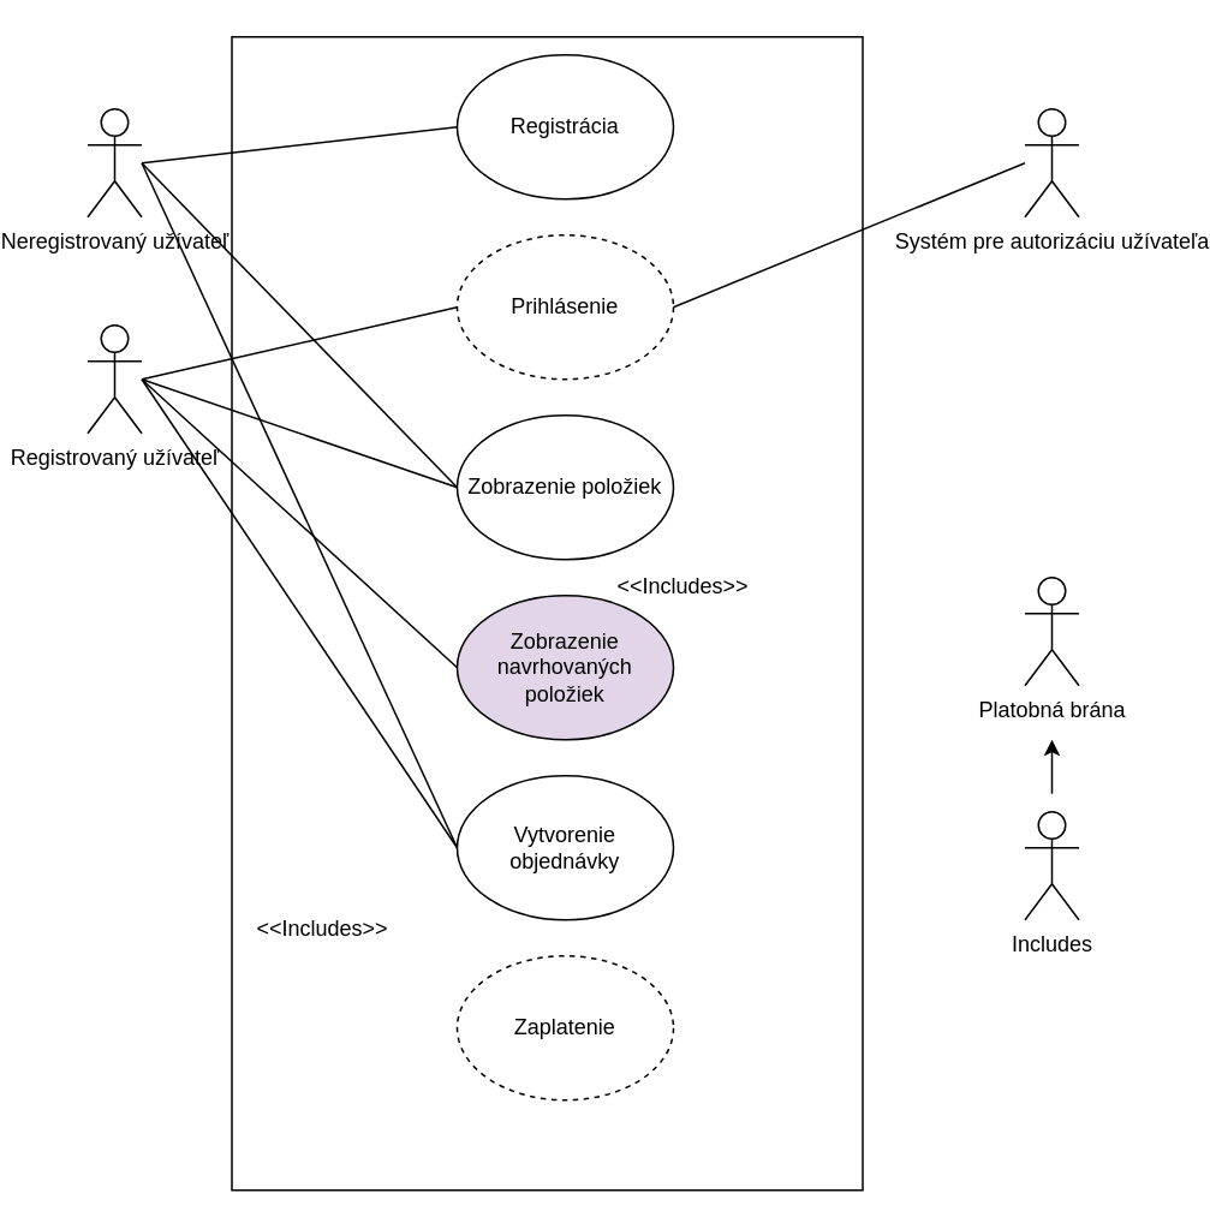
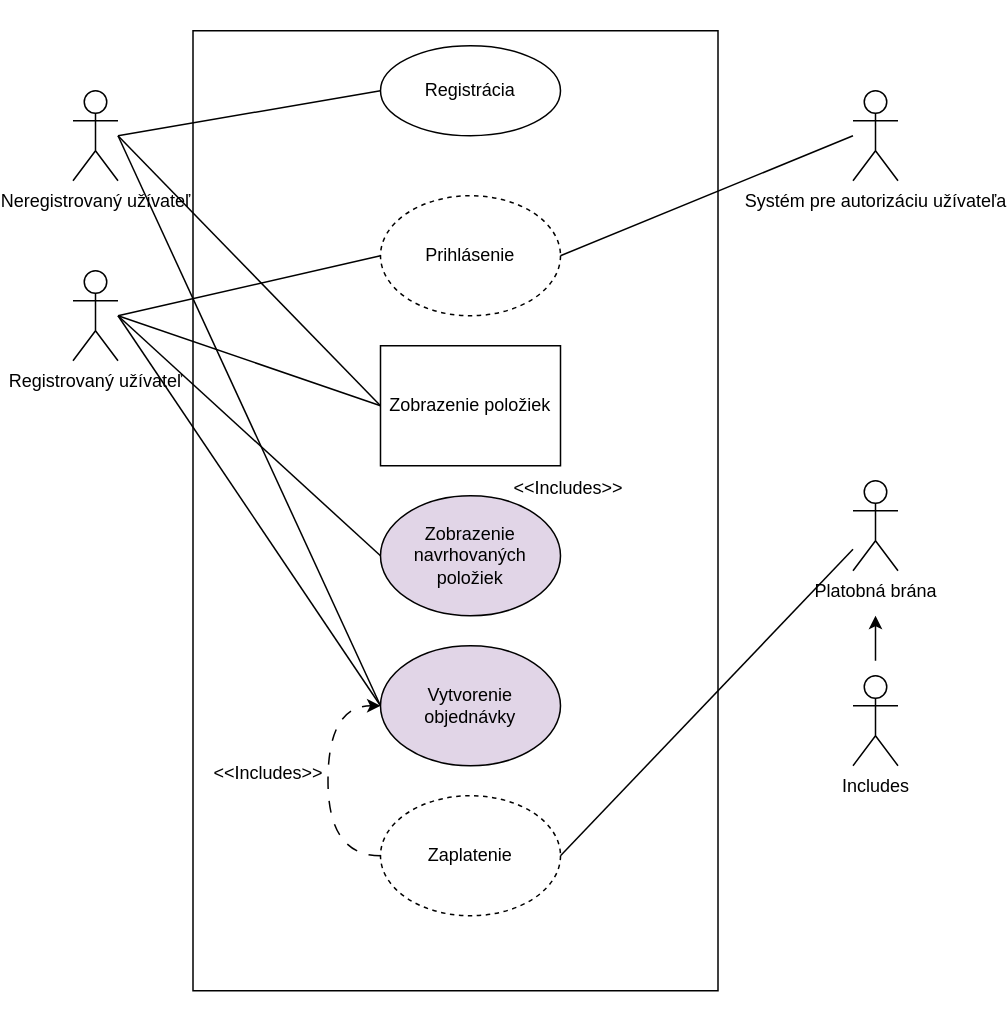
  <mxCell id="0" />
  <mxCell id="1" parent="0" />
  <mxCell id="2" value="Neregistrovaný užívateľ" style="shape=umlActor;verticalLabelPosition=bottom;verticalAlign=top;html=1;outlineConnect=0;" parent="1" vertex="1"><mxGeometry x="20" y="60" width="30" height="60" as="geometry" /></mxCell>
  <mxCell id="3" value="Registrovaný užívateľ" style="shape=umlActor;verticalLabelPosition=bottom;verticalAlign=top;html=1;outlineConnect=0;" parent="1" vertex="1"><mxGeometry x="20" y="180" width="30" height="60" as="geometry" /></mxCell>
  <mxCell id="4" value="Systém pre autorizáciu užívateľa" style="shape=umlActor;verticalLabelPosition=bottom;verticalAlign=top;html=1;outlineConnect=0;" parent="1" vertex="1"><mxGeometry x="540" y="60" width="30" height="60" as="geometry" /></mxCell>
  <mxCell id="5" value="Platobná brána" style="shape=umlActor;verticalLabelPosition=bottom;verticalAlign=top;html=1;outlineConnect=0;" parent="1" vertex="1"><mxGeometry x="540" y="320" width="30" height="60" as="geometry" /></mxCell>
  <mxCell id="6" value="" style="edgeStyle=orthogonalEdgeStyle;rounded=0;orthogonalLoop=1;jettySize=auto;html=1;" edge="1" parent="1"><mxGeometry relative="1" as="geometry"><mxPoint x="555" y="440" as="sourcePoint" /><mxPoint x="555" y="410" as="targetPoint" /><Array as="points"><mxPoint x="555" y="420" /><mxPoint x="555" y="420" /></Array></mxGeometry></mxCell>
  <mxCell id="7" value="Includes" style="shape=umlActor;verticalLabelPosition=bottom;verticalAlign=top;html=1;outlineConnect=0;" parent="1" vertex="1"><mxGeometry x="540" y="450" width="30" height="60" as="geometry" /></mxCell>
  <mxCell id="8" value="" style="rounded=0;whiteSpace=wrap;html=1;" parent="1" vertex="1"><mxGeometry x="100" y="20" width="350" height="640" as="geometry" /></mxCell>
+ <mxCell id="9" value="" style="edgeStyle=orthogonalEdgeStyle;rounded=0;orthogonalLoop=1;jettySize=auto;html=1;dashed=1;dashPattern=8 8;curved=1;" edge="1" parent="1" source="10" target="11"><mxGeometry relative="1" as="geometry"><Array as="points"><mxPoint x="190" y="570" /><mxPoint x="190" y="470" /></Array></mxGeometry></mxCell>
  <mxCell id="10" value="Zaplatenie" style="ellipse;whiteSpace=wrap;html=1;dashed=1;" parent="1" vertex="1"><mxGeometry x="225" y="530" width="120" height="80" as="geometry" /></mxCell>
- <mxCell id="11" value="Vytvorenie objednávky" style="ellipse;whiteSpace=wrap;html=1;" parent="1" vertex="1"><mxGeometry x="225" y="430" width="120" height="80" as="geometry" /></mxCell>
+ <mxCell id="11" value="Vytvorenie objednávky" style="ellipse;whiteSpace=wrap;html=1;fillColor=#e1d5e7;" parent="1" vertex="1"><mxGeometry x="225" y="430" width="120" height="80" as="geometry" /></mxCell>
  <mxCell id="12" value="Zobrazenie navrhovaných položiek" style="ellipse;whiteSpace=wrap;html=1;fillColor=#e1d5e7;" parent="1" vertex="1"><mxGeometry x="225" y="330" width="120" height="80" as="geometry" /></mxCell>
- <mxCell id="13" value="Registrácia" style="ellipse;whiteSpace=wrap;html=1;" parent="1" vertex="1"><mxGeometry x="225" y="30" width="120" height="80" as="geometry" /></mxCell>
- <mxCell id="14" value="Zobrazenie položiek" style="ellipse;whiteSpace=wrap;html=1;" parent="1" vertex="1"><mxGeometry x="225" y="230" width="120" height="80" as="geometry" /></mxCell>
+ <mxCell id="13" value="Registrácia" style="ellipse;whiteSpace=wrap;html=1;" parent="1" vertex="1"><mxGeometry x="225" y="30" width="120" height="60" as="geometry" /></mxCell>
+ <mxCell id="14" value="Zobrazenie položiek" style="whiteSpace=wrap;html=1;rounded=0;" parent="1" vertex="1"><mxGeometry x="225" y="230" width="120" height="80" as="geometry" /></mxCell>
  <mxCell id="15" value="" style="endArrow=none;html=1;rounded=0;entryX=0;entryY=0.5;entryDx=0;entryDy=0;" parent="1" target="13" edge="1"><mxGeometry width="50" height="50" relative="1" as="geometry"><mxPoint x="50" y="90" as="sourcePoint" /><mxPoint x="160" y="60" as="targetPoint" /></mxGeometry></mxCell>
  <mxCell id="16" value="" style="endArrow=none;html=1;rounded=0;entryX=0;entryY=0.5;entryDx=0;entryDy=0;" parent="1" target="14" edge="1"><mxGeometry width="50" height="50" relative="1" as="geometry"><mxPoint x="50" y="90" as="sourcePoint" /><mxPoint x="330" y="220" as="targetPoint" /></mxGeometry></mxCell>
  <mxCell id="17" value="" style="endArrow=none;html=1;rounded=0;entryX=0;entryY=0.5;entryDx=0;entryDy=0;" parent="1" target="12" edge="1"><mxGeometry width="50" height="50" relative="1" as="geometry"><mxPoint x="50" y="210" as="sourcePoint" /><mxPoint x="330" y="220" as="targetPoint" /></mxGeometry></mxCell>
  <mxCell id="18" value="" style="endArrow=none;html=1;rounded=0;entryX=0;entryY=0.5;entryDx=0;entryDy=0;" parent="1" target="14" edge="1"><mxGeometry width="50" height="50" relative="1" as="geometry"><mxPoint x="50" y="210" as="sourcePoint" /><mxPoint x="330" y="220" as="targetPoint" /></mxGeometry></mxCell>
  <mxCell id="19" value="" style="endArrow=none;html=1;rounded=0;exitX=0;exitY=0.5;exitDx=0;exitDy=0;" edge="1" parent="1" source="11"><mxGeometry width="50" height="50" relative="1" as="geometry"><mxPoint x="330" y="270" as="sourcePoint" /><mxPoint x="50" y="210" as="targetPoint" /></mxGeometry></mxCell>
  <mxCell id="20" value="" style="endArrow=none;html=1;rounded=0;exitX=0;exitY=0.5;exitDx=0;exitDy=0;" edge="1" parent="1" source="11"><mxGeometry width="50" height="50" relative="1" as="geometry"><mxPoint x="220" y="370" as="sourcePoint" /><mxPoint x="50" y="90" as="targetPoint" /></mxGeometry></mxCell>
+ <mxCell id="21" value="" style="endArrow=none;html=1;rounded=0;exitX=1;exitY=0.5;exitDx=0;exitDy=0;" edge="1" parent="1" source="10" target="5"><mxGeometry width="50" height="50" relative="1" as="geometry"><mxPoint x="330" y="270" as="sourcePoint" /><mxPoint x="380" y="220" as="targetPoint" /></mxGeometry></mxCell>
  <mxCell id="22" value="Prihlásenie" style="ellipse;whiteSpace=wrap;html=1;dashed=1;" vertex="1" parent="1"><mxGeometry x="225" y="130" width="120" height="80" as="geometry" /></mxCell>
  <mxCell id="23" value="" style="endArrow=none;html=1;rounded=0;entryX=1;entryY=0.5;entryDx=0;entryDy=0;" edge="1" parent="1" target="22"><mxGeometry width="50" height="50" relative="1" as="geometry"><mxPoint x="540" y="90" as="sourcePoint" /><mxPoint x="110" y="370" as="targetPoint" /></mxGeometry></mxCell>
  <mxCell id="24" value="" style="endArrow=none;html=1;rounded=0;entryX=0;entryY=0.5;entryDx=0;entryDy=0;" edge="1" parent="1" target="22"><mxGeometry width="50" height="50" relative="1" as="geometry"><mxPoint x="50" y="210" as="sourcePoint" /><mxPoint x="270" y="160" as="targetPoint" /></mxGeometry></mxCell>
  <mxCell id="25" value="&amp;lt;&amp;lt;Includes&amp;gt;&amp;gt;" style="text;html=1;align=center;verticalAlign=middle;resizable=0;points=[];autosize=1;strokeColor=none;fillColor=none;" vertex="1" parent="1"><mxGeometry x="100" y="500" width="100" height="30" as="geometry" /></mxCell>
  <mxCell id="26" value="&amp;lt;&amp;lt;Includes&amp;gt;&amp;gt;" style="text;html=1;align=center;verticalAlign=middle;resizable=0;points=[];autosize=1;strokeColor=none;fillColor=none;" vertex="1" parent="1"><mxGeometry x="300" y="310" width="100" height="30" as="geometry" /></mxCell>
